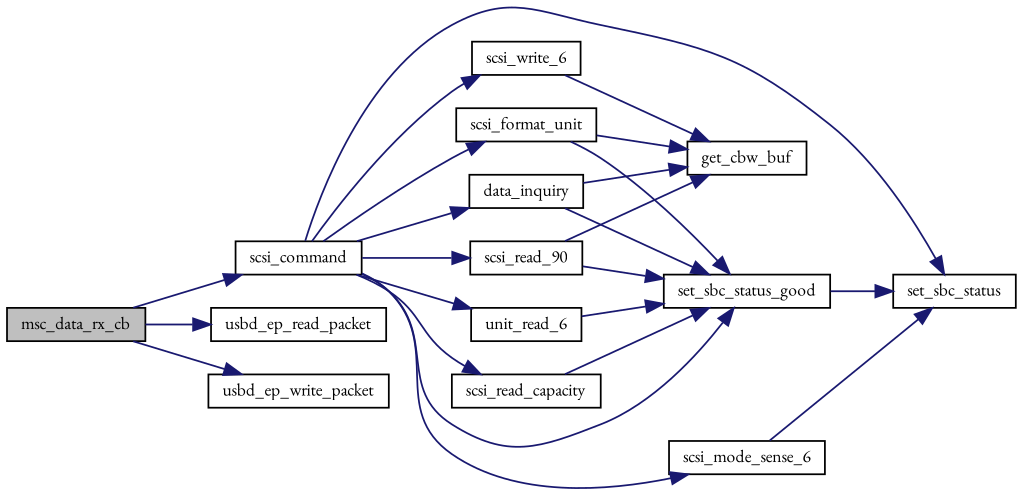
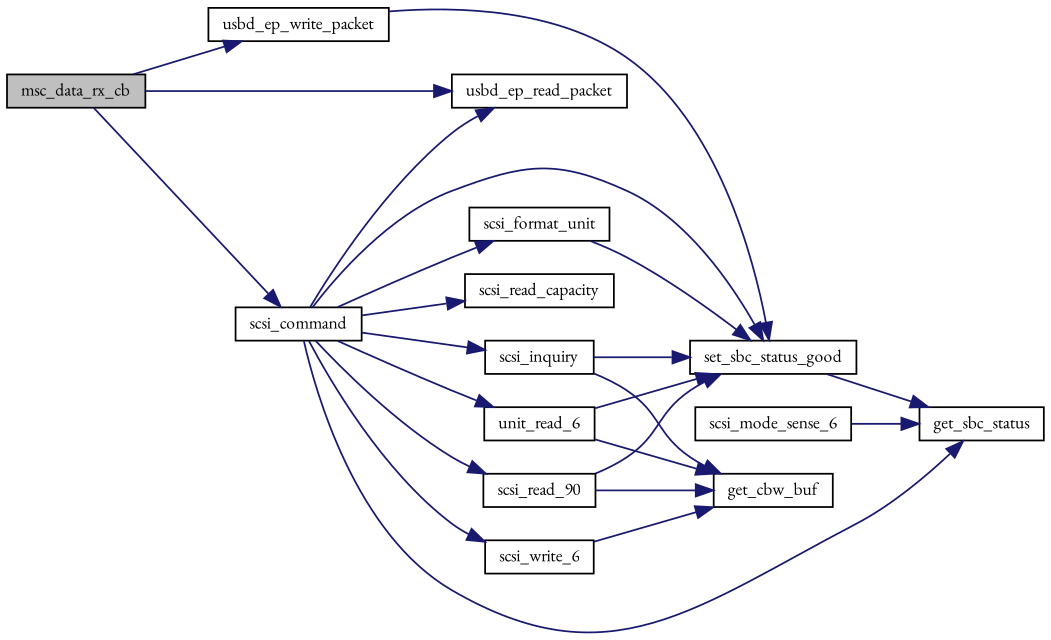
  digraph {
    fontname="EB Garamond"
    rankdir=LR
    node [color=black fillcolor=white fontname="EB Garamond" fontsize=10 shape=record style=filled]
    edge [color=midnightblue fontname="EB Garamond" fontsize=10 labelfontname=Helvetica labelfontsize=10 style=solid]
    n1 [fillcolor=grey75 fontcolor=black height=0.2 label=msc_data_rx_cb width=0.4]
    n2 [height=0.2 label=scsi_command width=0.4]
    n3 [height=0.2 label=usbd_ep_read_packet width=0.4]
    n4 [height=0.2 label=usbd_ep_write_packet width=0.4]
    n5 [height=0.2 label=set_sbc_status_good width=0.4]
-   n6 [height=0.2 label=set_sbc_status width=0.4]
+   n6 [height=0.2 label=get_sbc_status width=0.4]
    n7 [height=0.2 label=scsi_format_unit width=0.4]
    n8 [height=0.2 label=scsi_mode_sense_6 width=0.4]
    n9 [height=0.2 label=unit_read_6 width=0.4]
-   n10 [height=0.2 label=data_inquiry width=0.4]
+   n10 [height=0.2 label=scsi_inquiry width=0.4]
    n11 [height=0.2 label=scsi_read_capacity width=0.4]
    n12 [height=0.2 label=scsi_read_90 width=0.4]
    n13 [height=0.2 label=scsi_write_6 width=0.4]
    n14 [height=0.2 label=get_cbw_buf width=0.4]
    n1 -> n2
    n1 -> n3
    n1 -> n4
    n2 -> n5
    n2 -> n6
    n2 -> n7
-   n2 -> n8
+   n2 -> n3
    n2 -> n9
    n2 -> n10
    n2 -> n11
    n2 -> n12
    n2 -> n13
    n5 -> n6
    n7 -> n5
    n8 -> n6
    n9 -> n5
-   n7 -> n14
+   n9 -> n14
    n10 -> n5
    n10 -> n14
-   n11 -> n5
+   n4 -> n5
    n12 -> n5
    n12 -> n14
    n13 -> n14
  }
